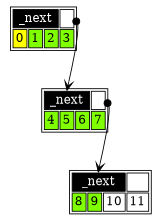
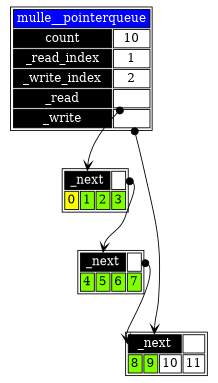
  digraph {
    rankdir=TB
    node [shape=none]
    edge [arrowhead=vee arrowtail=dot dir=both headport=name tailport=name_value]
+   n1 [label=<<TABLE BORDER="1">       <TR BORDER="0"><TD BGCOLOR="blue" COLSPAN="2"><FONT COLOR="white">mulle__pointerqueue</FONT></TD></TR>       <TR BORDER="0"><TD BGCOLOR="black"><FONT COLOR="white">count</FONT></TD><TD>10</TD></TR>       <TR BORDER="0"><TD BGCOLOR="black"><FONT COLOR="white">_read_index</FONT></TD><TD>1</TD></TR>       <TR BORDER="0"><TD BGCOLOR="black"><FONT COLOR="white">_write_index</FONT></TD><TD>2</TD></TR>       <TR BORDER="0"><TD BGCOLOR="black"><FONT COLOR="white">_read</FONT></TD><TD PORT="read"></TD></TR>       <TR BORDER="0"><TD BGCOLOR="black"><FONT COLOR="white">_write</FONT></TD><TD PORT="write"></TD></TR>       </TABLE>>]
    n2 [label=<<TABLE BORDER="1">       <TR BORDER="0"><TD COLSPAN="3" PORT="name" BGCOLOR="black"><FONT COLOR="white">_next</FONT></TD><TD PORT="name_value"></TD></TR>       <TR BORDER="0">          <TD BGCOLOR="yellow">0</TD>          <TD BGCOLOR="chartreuse">1</TD>          <TD BGCOLOR="chartreuse">2</TD>          <TD BGCOLOR="chartreuse">3</TD>       </TR>    </TABLE>>]
    n3 [label=<<TABLE BORDER="1">       <TR BORDER="0"><TD COLSPAN="3" PORT="name" BGCOLOR="black"><FONT COLOR="white">_next</FONT></TD><TD PORT="name_value"></TD></TR>       <TR BORDER="0">          <TD BGCOLOR="chartreuse">8</TD>          <TD BGCOLOR="chartreuse">9</TD>          <TD BGCOLOR="white">10</TD>          <TD BGCOLOR="white">11</TD>       </TR>    </TABLE>>]
    n4 [label=<<TABLE BORDER="1">       <TR BORDER="0"><TD COLSPAN="3" PORT="name" BGCOLOR="black"><FONT COLOR="white">_next</FONT></TD><TD PORT="name_value"></TD></TR>       <TR BORDER="0">          <TD BGCOLOR="chartreuse">4</TD>          <TD BGCOLOR="chartreuse">5</TD>          <TD BGCOLOR="chartreuse">6</TD>          <TD BGCOLOR="chartreuse">7</TD>       </TR>    </TABLE>>]
+   n1 -> n2 [tailport="read:c"]
+   n1 -> n3 [tailport="write:c"]
    n2 -> n4
    n4 -> n3
  }
